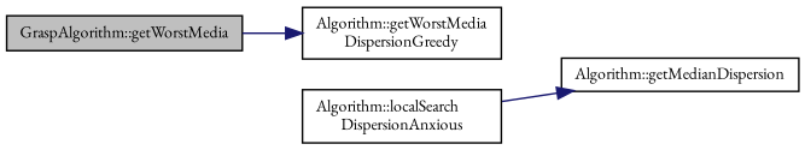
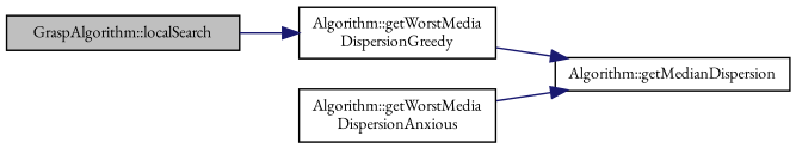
  digraph {
    fontname="EB Garamond"
    rankdir=LR
    node [color=black fillcolor=white fontname="EB Garamond" fontsize=10 shape=record style=filled]
    edge [color=midnightblue fontname="EB Garamond" fontsize=10 labelfontname=Helvetica labelfontsize=10 style=solid]
-   n1 [fillcolor=grey75 fontcolor=black height=0.2 label="GraspAlgorithm::getWorstMedia" width=0.4]
+   n1 [fillcolor=grey75 fontcolor=black height=0.2 label="GraspAlgorithm::localSearch" width=0.4]
    n2 [height=0.2 label="Algorithm::getWorstMedia\lDispersionGreedy" width=0.4]
-   n3 [height=0.2 label="Algorithm::localSearch\lDispersionAnxious" width=0.4]
+   n3 [height=0.2 label="Algorithm::getWorstMedia\lDispersionAnxious" width=0.4]
    n4 [height=0.2 label="Algorithm::getMedianDispersion" width=0.4]
    n1 -> n2
+   n2 -> n4
    n3 -> n4
  }
